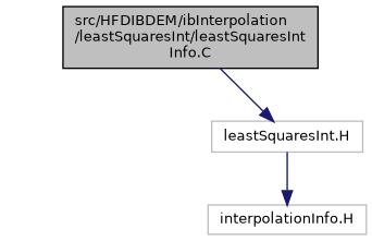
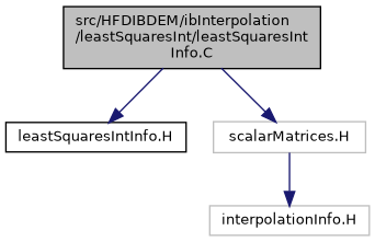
  digraph {
    node [color=black fillcolor=white fontname=Helvetica fontsize=10 shape=record style=filled]
    edge [color=midnightblue fontname=Helvetica fontsize=10 labelfontname=Helvetica labelfontsize=10 style=solid]
    n1 [fillcolor=grey75 fontcolor=black height=0.2 label="src/HFDIBDEM/ibInterpolation\l/leastSquaresInt/leastSquaresInt\lInfo.C" width=0.4]
-   n3 [color=grey75 height=0.2 label="leastSquaresInt.H" width=0.4]
+   n2 [height=0.2 label="leastSquaresIntInfo.H" width=0.4]
+   n3 [color=grey75 height=0.2 label="scalarMatrices.H" width=0.4]
    n4 [color=grey75 height=0.2 label="interpolationInfo.H" width=0.4]
+   n1 -> n2
    n1 -> n3
    n3 -> n4
  }
